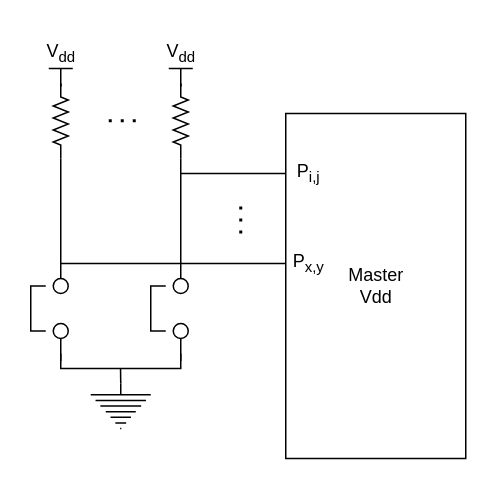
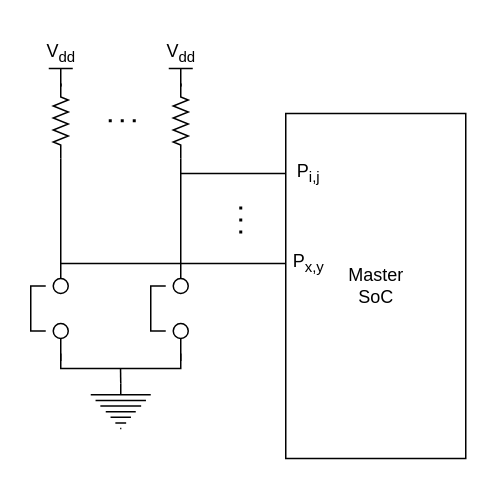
  <mxCell id="0" />
  <mxCell id="1" parent="0" />
  <mxCell id="2" value="" style="rounded=0;whiteSpace=wrap;html=1;snapToPoint=1;arcSize=12;" vertex="1" parent="1"><mxGeometry x="190" y="75" width="120" height="230" as="geometry" /></mxCell>
- <mxCell id="3" value="Master&lt;div&gt;Vdd&lt;/div&gt;" style="text;html=1;align=center;verticalAlign=middle;resizable=0;points=[];autosize=1;strokeColor=none;fillColor=none;" vertex="1" parent="1"><mxGeometry x="220" y="170" width="60" height="40" as="geometry" /></mxCell>
+ <mxCell id="3" value="Master&lt;div&gt;SoC&lt;/div&gt;" style="text;html=1;align=center;verticalAlign=middle;resizable=0;points=[];autosize=1;strokeColor=none;fillColor=none;" vertex="1" parent="1"><mxGeometry x="220" y="170" width="60" height="40" as="geometry" /></mxCell>
  <mxCell id="4" value="" style="pointerEvents=1;verticalLabelPosition=bottom;shadow=0;dashed=0;align=center;html=1;verticalAlign=top;shape=mxgraph.electrical.resistors.resistor_2;direction=south;strokeWidth=1;" vertex="1" parent="1"><mxGeometry x="35" y="55" width="10" height="50" as="geometry" /></mxCell>
  <mxCell id="5" value="V&lt;sub&gt;dd&lt;/sub&gt;" style="verticalLabelPosition=top;verticalAlign=bottom;shape=mxgraph.electrical.signal_sources.vdd;shadow=0;dashed=0;align=center;strokeWidth=1;fontSize=24;html=1;flipV=1;noLabel=1;" vertex="1" parent="1"><mxGeometry x="32" y="45" width="16" height="12" as="geometry" /></mxCell>
  <mxCell id="6" value="" style="endArrow=none;html=1;rounded=0;entryX=0.5;entryY=0;entryDx=0;entryDy=0;entryPerimeter=0;exitX=0;exitY=0.5;exitDx=0;exitDy=0;exitPerimeter=0;strokeWidth=1;" edge="1" parent="1" source="4" target="5"><mxGeometry width="50" height="50" relative="1" as="geometry"><mxPoint x="10" y="45.5" as="sourcePoint" /><mxPoint x="60" y="-4.5" as="targetPoint" /></mxGeometry></mxCell>
  <mxCell id="7" value="" style="endArrow=none;html=1;rounded=0;entryX=0.5;entryY=0;entryDx=0;entryDy=0;exitX=1;exitY=0.5;exitDx=0;exitDy=0;exitPerimeter=0;strokeWidth=1;" edge="1" parent="1" source="4" target="11"><mxGeometry width="50" height="50" relative="1" as="geometry"><mxPoint x="40.03" y="213" as="sourcePoint" /><mxPoint x="60" y="106.5" as="targetPoint" /></mxGeometry></mxCell>
  <mxCell id="8" value="P&lt;sub&gt;x,y&lt;/sub&gt;" style="text;html=1;align=center;verticalAlign=middle;resizable=1;points=[];autosize=1;strokeColor=none;fillColor=none;" vertex="1" parent="1"><mxGeometry x="189" y="165" width="31" height="20" as="geometry" /></mxCell>
  <mxCell id="9" value="V&lt;sub&gt;dd&lt;/sub&gt;" style="text;html=1;align=center;verticalAlign=middle;resizable=0;points=[];autosize=1;strokeColor=none;fillColor=none;strokeWidth=1;" vertex="1" parent="1"><mxGeometry x="20" y="20" width="40" height="30" as="geometry" /></mxCell>
  <mxCell id="10" value="" style="endArrow=none;html=1;rounded=0;" edge="1" parent="1"><mxGeometry width="50" height="50" relative="1" as="geometry"><mxPoint x="30" y="220" as="sourcePoint" /><mxPoint x="30" y="190" as="targetPoint" /><Array as="points"><mxPoint x="20" y="220" /><mxPoint x="20" y="190" /></Array></mxGeometry></mxCell>
  <mxCell id="11" value="" style="ellipse;whiteSpace=wrap;html=1;aspect=fixed;" vertex="1" parent="1"><mxGeometry x="35" y="185" width="10" height="10" as="geometry" /></mxCell>
  <mxCell id="12" value="" style="ellipse;whiteSpace=wrap;html=1;aspect=fixed;" vertex="1" parent="1"><mxGeometry x="35" y="215" width="10" height="10" as="geometry" /></mxCell>
  <mxCell id="13" value="" style="endArrow=none;html=1;rounded=0;entryX=0.5;entryY=1;entryDx=0;entryDy=0;" edge="1" parent="1" target="12"><mxGeometry width="50" height="50" relative="1" as="geometry"><mxPoint x="40" y="240" as="sourcePoint" /><mxPoint x="35" y="245" as="targetPoint" /></mxGeometry></mxCell>
  <mxCell id="14" value="" style="pointerEvents=1;verticalLabelPosition=bottom;shadow=0;dashed=0;align=center;html=1;verticalAlign=top;shape=mxgraph.electrical.resistors.resistor_2;direction=south;strokeWidth=1;" vertex="1" parent="1"><mxGeometry x="115" y="55" width="10" height="50" as="geometry" /></mxCell>
  <mxCell id="15" value="V&lt;sub&gt;dd&lt;/sub&gt;" style="verticalLabelPosition=top;verticalAlign=bottom;shape=mxgraph.electrical.signal_sources.vdd;shadow=0;dashed=0;align=center;strokeWidth=1;fontSize=24;html=1;flipV=1;noLabel=1;" vertex="1" parent="1"><mxGeometry x="112" y="45" width="16" height="12" as="geometry" /></mxCell>
  <mxCell id="16" value="" style="endArrow=none;html=1;rounded=0;entryX=0.5;entryY=0;entryDx=0;entryDy=0;entryPerimeter=0;exitX=0;exitY=0.5;exitDx=0;exitDy=0;exitPerimeter=0;strokeWidth=1;" edge="1" parent="1" source="14" target="15"><mxGeometry width="50" height="50" relative="1" as="geometry"><mxPoint x="90" y="45.5" as="sourcePoint" /><mxPoint x="140" y="-4.5" as="targetPoint" /></mxGeometry></mxCell>
  <mxCell id="17" value="" style="endArrow=none;html=1;rounded=0;entryX=0.5;entryY=0;entryDx=0;entryDy=0;exitX=1;exitY=0.5;exitDx=0;exitDy=0;exitPerimeter=0;strokeWidth=1;" edge="1" parent="1" source="14" target="20"><mxGeometry width="50" height="50" relative="1" as="geometry"><mxPoint x="120.03" y="213" as="sourcePoint" /><mxPoint x="140" y="106.5" as="targetPoint" /></mxGeometry></mxCell>
  <mxCell id="18" value="V&lt;sub&gt;dd&lt;/sub&gt;" style="text;html=1;align=center;verticalAlign=middle;resizable=0;points=[];autosize=1;strokeColor=none;fillColor=none;strokeWidth=1;" vertex="1" parent="1"><mxGeometry x="100" y="20" width="40" height="30" as="geometry" /></mxCell>
  <mxCell id="19" value="" style="endArrow=none;html=1;rounded=0;" edge="1" parent="1"><mxGeometry width="50" height="50" relative="1" as="geometry"><mxPoint x="110" y="220" as="sourcePoint" /><mxPoint x="110" y="190" as="targetPoint" /><Array as="points"><mxPoint x="100" y="220" /><mxPoint x="100" y="190" /></Array></mxGeometry></mxCell>
  <mxCell id="20" value="" style="ellipse;whiteSpace=wrap;html=1;aspect=fixed;" vertex="1" parent="1"><mxGeometry x="115" y="185" width="10" height="10" as="geometry" /></mxCell>
  <mxCell id="21" value="" style="ellipse;whiteSpace=wrap;html=1;aspect=fixed;" vertex="1" parent="1"><mxGeometry x="115" y="215" width="10" height="10" as="geometry" /></mxCell>
  <mxCell id="22" value="" style="endArrow=none;html=1;rounded=0;entryX=0.5;entryY=1;entryDx=0;entryDy=0;" edge="1" parent="1" target="21"><mxGeometry width="50" height="50" relative="1" as="geometry"><mxPoint x="120" y="240" as="sourcePoint" /><mxPoint x="115" y="245" as="targetPoint" /></mxGeometry></mxCell>
  <mxCell id="23" value="" style="endArrow=none;html=1;rounded=0;" edge="1" parent="1"><mxGeometry width="50" height="50" relative="1" as="geometry"><mxPoint x="40" y="175" as="sourcePoint" /><mxPoint x="190" y="175" as="targetPoint" /></mxGeometry></mxCell>
  <mxCell id="24" value="P&lt;sub&gt;i,j&lt;/sub&gt;" style="text;html=1;align=center;verticalAlign=middle;resizable=1;points=[];autosize=1;strokeColor=none;fillColor=none;" vertex="1" parent="1"><mxGeometry x="184.5" y="105" width="40" height="20" as="geometry" /></mxCell>
  <mxCell id="25" value="" style="endArrow=none;html=1;rounded=0;" edge="1" parent="1"><mxGeometry width="50" height="50" relative="1" as="geometry"><mxPoint x="190" y="115" as="sourcePoint" /><mxPoint x="120" y="115" as="targetPoint" /></mxGeometry></mxCell>
  <mxCell id="26" value="" style="endArrow=none;dashed=1;html=1;dashPattern=1 3;strokeWidth=2;rounded=0;" edge="1" parent="1"><mxGeometry width="50" height="50" relative="1" as="geometry"><mxPoint x="160" y="155" as="sourcePoint" /><mxPoint x="160" y="135" as="targetPoint" /></mxGeometry></mxCell>
  <mxCell id="27" value="" style="endArrow=none;dashed=1;html=1;dashPattern=1 3;strokeWidth=2;rounded=0;" edge="1" parent="1"><mxGeometry width="50" height="50" relative="1" as="geometry"><mxPoint x="90" y="79.83" as="sourcePoint" /><mxPoint x="70" y="79.83" as="targetPoint" /></mxGeometry></mxCell>
  <mxCell id="28" value="" style="endArrow=none;html=1;rounded=0;" edge="1" parent="1"><mxGeometry width="50" height="50" relative="1" as="geometry"><mxPoint x="40" y="235" as="sourcePoint" /><mxPoint x="120" y="235" as="targetPoint" /><Array as="points"><mxPoint x="40" y="245" /><mxPoint x="120" y="245" /></Array></mxGeometry></mxCell>
  <mxCell id="29" style="edgeStyle=orthogonalEdgeStyle;rounded=0;orthogonalLoop=1;jettySize=auto;html=1;exitX=0.5;exitY=0;exitDx=0;exitDy=0;exitPerimeter=0;endArrow=none;endFill=0;" edge="1" parent="1" source="30"><mxGeometry relative="1" as="geometry"><mxPoint x="79.857" y="245" as="targetPoint" /></mxGeometry></mxCell>
  <mxCell id="30" value="" style="pointerEvents=1;verticalLabelPosition=bottom;shadow=0;dashed=0;align=center;html=1;verticalAlign=top;shape=mxgraph.electrical.signal_sources.protective_earth;" vertex="1" parent="1"><mxGeometry x="60" y="255" width="40" height="30" as="geometry" /></mxCell>
